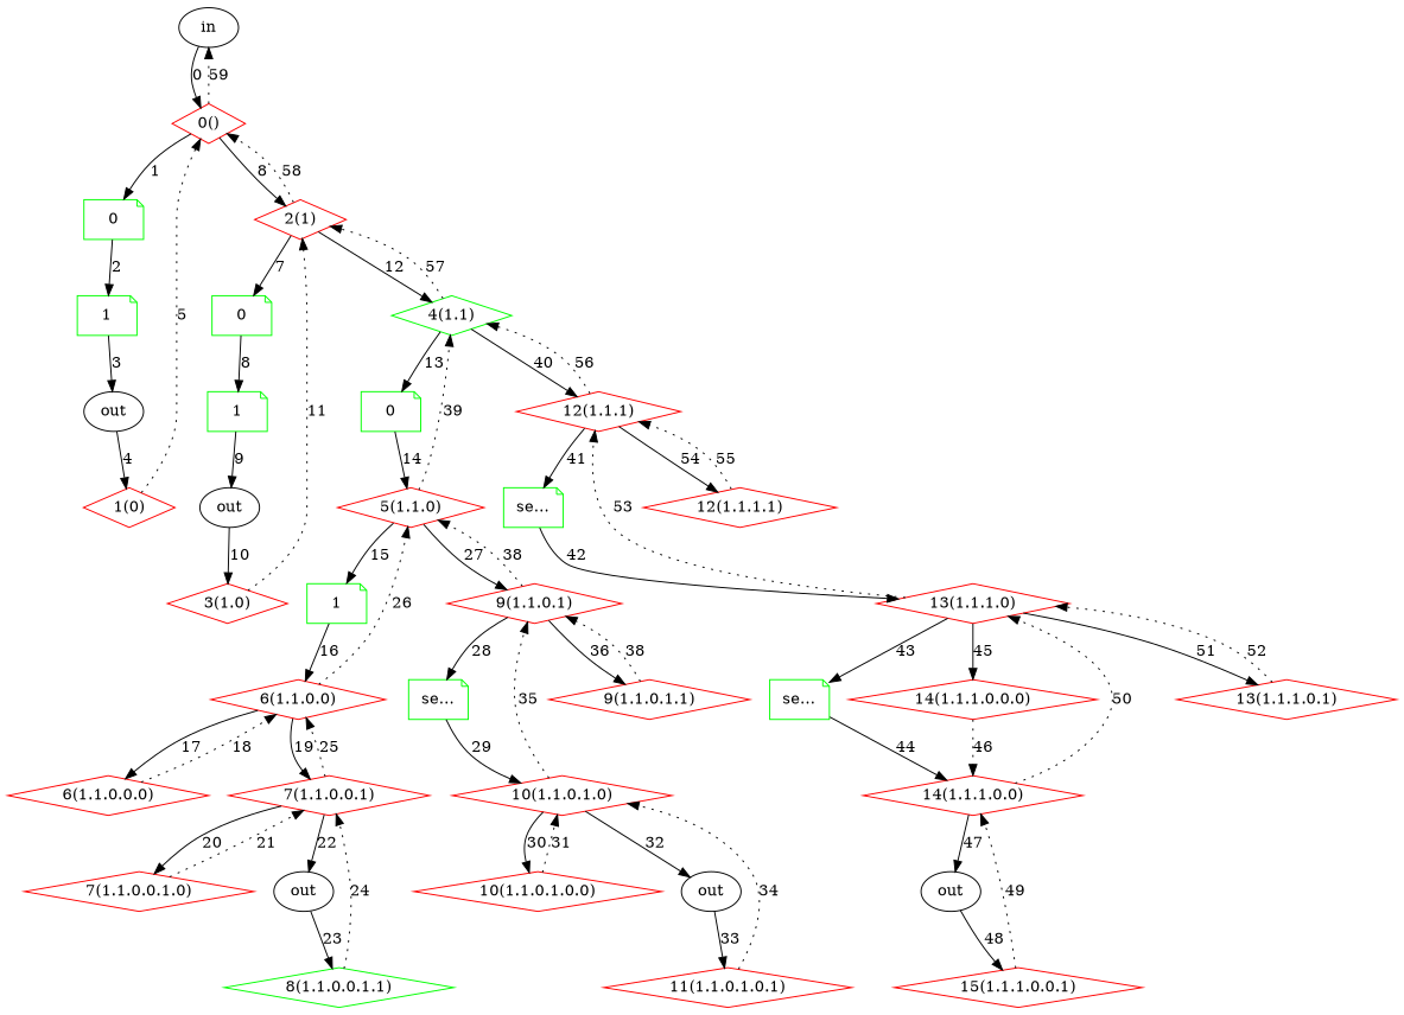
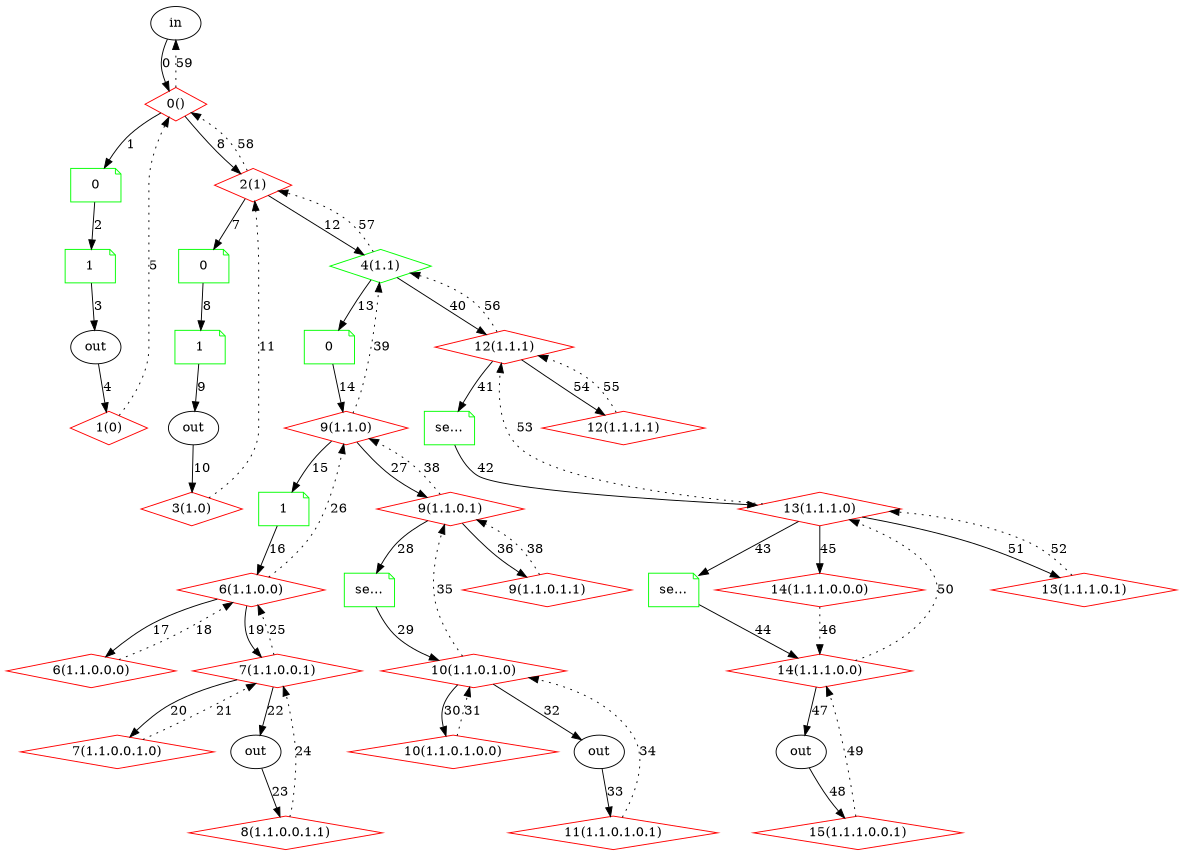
  digraph {
    rankdir=TB
    node [shape=diamond color=red]
    edge [style=solid]
    n1 [label=in shape=ellipse color=""]
    n2 [label="0()"]
    n3 [color=green label=0 shape=note]
    n4 [label="2(1)"]
    n5 [color=green label=1 shape=note]
    n6 [color=green label=0 shape=note]
    n7 [color=green label="4(1.1)"]
    n8 [label=out shape=ellipse color=""]
    n9 [label="1(0)"]
    n10 [color=green label=1 shape=note]
    n11 [color=green label=0 shape=note]
    n12 [label="12(1.1.1)"]
    n13 [label=out shape=ellipse color=""]
    n14 [label="3(1.0)"]
-   n15 [label="5(1.1.0)"]
+   n15 [label="9(1.1.0)"]
    n16 [color=green label="se…" shape=note]
    n17 [label="12(1.1.1.1)"]
    n18 [color=green label=1 shape=note]
    n19 [label="9(1.1.0.1)"]
    n20 [label="6(1.1.0.0)"]
    n21 [color=green label="se…" shape=note]
    n22 [label="9(1.1.0.1.1)"]
    n23 [label="6(1.1.0.0.0)"]
    n24 [label="7(1.1.0.0.1)"]
    n25 [label="7(1.1.0.0.1.0)"]
    n26 [label=out shape=ellipse color=""]
-   n27 [color=green label="8(1.1.0.0.1.1)"]
+   n27 [label="8(1.1.0.0.1.1)"]
    n28 [label="10(1.1.0.1.0)"]
    n29 [label="10(1.1.0.1.0.0)"]
    n30 [label=out shape=ellipse color=""]
    n31 [label="11(1.1.0.1.0.1)"]
    n32 [label="13(1.1.1.0)"]
    n33 [color=green label="se…" shape=note]
    n34 [label="13(1.1.1.0.1)"]
    n35 [label="14(1.1.1.0.0.0)"]
    n36 [label="14(1.1.1.0.0)"]
    n37 [label=out shape=ellipse color=""]
    n38 [label="15(1.1.1.0.0.1)"]
    n1 -> n2 [label=0]
    n2 -> n1 [label=59 style=dotted]
    n2 -> n3 [label=1]
    n2 -> n4 [label=8]
    n3 -> n5 [label=2]
    n4 -> n2 [label=58 style=dotted]
    n4 -> n6 [label=7]
    n4 -> n7 [label=12]
    n5 -> n8 [label=3]
    n6 -> n10 [label=8]
    n7 -> n4 [label=57 style=dotted]
    n7 -> n11 [label=13]
    n7 -> n12 [label=40]
    n8 -> n9 [label=4]
    n9 -> n2 [label=5 style=dotted]
    n10 -> n13 [label=9]
    n11 -> n15 [label=14]
    n12 -> n7 [label=56 style=dotted]
    n12 -> n16 [label=41]
    n12 -> n17 [label=54]
    n13 -> n14 [label=10]
    n14 -> n4 [label=11 style=dotted]
    n15 -> n7 [label=39 style=dotted]
    n15 -> n18 [label=15]
    n15 -> n19 [label=27]
    n16 -> n32 [label=42]
    n17 -> n12 [label=55 style=dotted]
    n18 -> n20 [label=16]
    n19 -> n15 [label=38 style=dotted]
    n19 -> n21 [label=28]
    n19 -> n22 [label=36]
    n20 -> n15 [label=26 style=dotted]
    n20 -> n23 [label=17]
    n20 -> n24 [label=19]
    n21 -> n28 [label=29]
    n22 -> n19 [label=38 style=dotted]
    n23 -> n20 [label=18 style=dotted]
    n24 -> n20 [label=25 style=dotted]
    n24 -> n25 [label=20]
    n24 -> n26 [label=22]
    n25 -> n24 [label=21 style=dotted]
    n26 -> n27 [label=23]
    n27 -> n24 [label=24 style=dotted]
    n28 -> n19 [label=35 style=dotted]
    n28 -> n29 [label=30]
    n28 -> n30 [label=32]
    n29 -> n28 [label=31 style=dotted]
    n30 -> n31 [label=33]
    n31 -> n28 [label=34 style=dotted]
    n32 -> n12 [label=53 style=dotted]
    n32 -> n33 [label=43]
    n32 -> n34 [label=51]
    n32 -> n35 [label=45]
    n33 -> n36 [label=44]
    n34 -> n32 [label=52 style=dotted]
    n35 -> n36 [label=46 style=dotted]
    n36 -> n32 [label=50 style=dotted]
    n36 -> n37 [label=47]
    n37 -> n38 [label=48]
    n38 -> n36 [label=49 style=dotted]
  }
